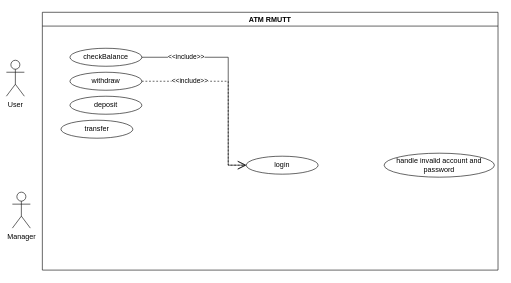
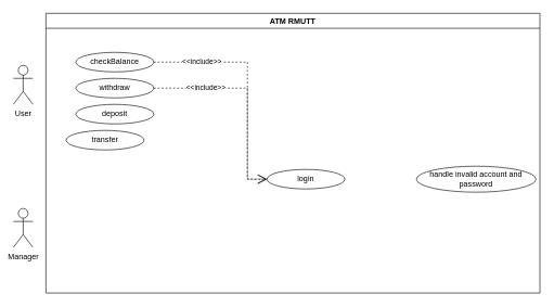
  <mxCell id="0" />
  <mxCell id="1" parent="0" />
  <mxCell id="2" value="ATM RMUTT" style="swimlane;whiteSpace=wrap;html=1;" vertex="1" parent="1"><mxGeometry x="70" y="20" width="760" height="430" as="geometry" /></mxCell>
  <mxCell id="3" value="checkBalance" style="ellipse;whiteSpace=wrap;html=1;" vertex="1" parent="2"><mxGeometry x="46" y="60" width="120" height="30" as="geometry" /></mxCell>
  <mxCell id="4" value="withdraw" style="ellipse;whiteSpace=wrap;html=1;" vertex="1" parent="2"><mxGeometry x="46" y="100" width="120" height="30" as="geometry" /></mxCell>
  <mxCell id="5" value="deposit" style="ellipse;whiteSpace=wrap;html=1;" vertex="1" parent="2"><mxGeometry x="46" y="140" width="120" height="30" as="geometry" /></mxCell>
  <mxCell id="6" value="transfer" style="ellipse;whiteSpace=wrap;html=1;" vertex="1" parent="2"><mxGeometry x="31" y="180" width="120" height="30" as="geometry" /></mxCell>
  <mxCell id="7" value="login" style="ellipse;whiteSpace=wrap;html=1;" vertex="1" parent="2"><mxGeometry x="340" y="240" width="120" height="30" as="geometry" /></mxCell>
  <mxCell id="8" value="handle invalid account and password" style="ellipse;whiteSpace=wrap;html=1;" vertex="1" parent="2"><mxGeometry x="570" y="235" width="184" height="40" as="geometry" /></mxCell>
- <mxCell id="9" value="&amp;lt;&amp;lt;include&amp;gt;&amp;gt;" style="endArrow=open;endSize=12;dashed=0;html=1;rounded=0;entryX=0;entryY=0.5;entryDx=0;entryDy=0;exitX=1;exitY=0.5;exitDx=0;exitDy=0;" edge="1" parent="2" source="3" target="7"><mxGeometry x="-0.582" width="160" relative="1" as="geometry"><mxPoint x="140" y="250" as="sourcePoint" /><mxPoint x="234" y="280" as="targetPoint" /><Array as="points"><mxPoint x="310" y="75" /><mxPoint x="310" y="255" /></Array><mxPoint as="offset" /></mxGeometry></mxCell>
+ <mxCell id="9" value="&amp;lt;&amp;lt;include&amp;gt;&amp;gt;" style="endArrow=open;endSize=12;dashed=1;html=1;rounded=0;entryX=0;entryY=0.5;entryDx=0;entryDy=0;exitX=1;exitY=0.5;exitDx=0;exitDy=0;" edge="1" parent="2" source="3" target="7"><mxGeometry x="-0.582" width="160" relative="1" as="geometry"><mxPoint x="140" y="250" as="sourcePoint" /><mxPoint x="234" y="280" as="targetPoint" /><Array as="points"><mxPoint x="310" y="75" /><mxPoint x="310" y="255" /></Array><mxPoint as="offset" /></mxGeometry></mxCell>
  <mxCell id="10" value="&amp;lt;&amp;lt;include&amp;gt;&amp;gt;" style="endArrow=open;endSize=12;dashed=1;html=1;rounded=0;exitX=1;exitY=0.5;exitDx=0;exitDy=0;entryX=0;entryY=0.5;entryDx=0;entryDy=0;" edge="1" parent="2" source="4" target="7"><mxGeometry x="-0.493" width="160" relative="1" as="geometry"><mxPoint x="234" y="280" as="sourcePoint" /><mxPoint x="340" y="260" as="targetPoint" /><Array as="points"><mxPoint x="310" y="115" /><mxPoint x="310" y="255" /></Array><mxPoint as="offset" /></mxGeometry></mxCell>
- <mxCell id="11" value="User" style="shape=umlActor;verticalLabelPosition=bottom;verticalAlign=top;html=1;outlineConnect=0;" vertex="1" parent="1"><mxGeometry x="10" y="100" width="30" height="60" as="geometry" /></mxCell>
+ <mxCell id="11" value="User" style="shape=umlActor;verticalLabelPosition=bottom;verticalAlign=top;html=1;outlineConnect=0;" vertex="1" parent="1"><mxGeometry x="20" y="100" width="30" height="60" as="geometry" /></mxCell>
  <mxCell id="12" value="Manager" style="shape=umlActor;verticalLabelPosition=bottom;verticalAlign=top;html=1;outlineConnect=0;" vertex="1" parent="1"><mxGeometry x="20" y="320" width="30" height="60" as="geometry" /></mxCell>
